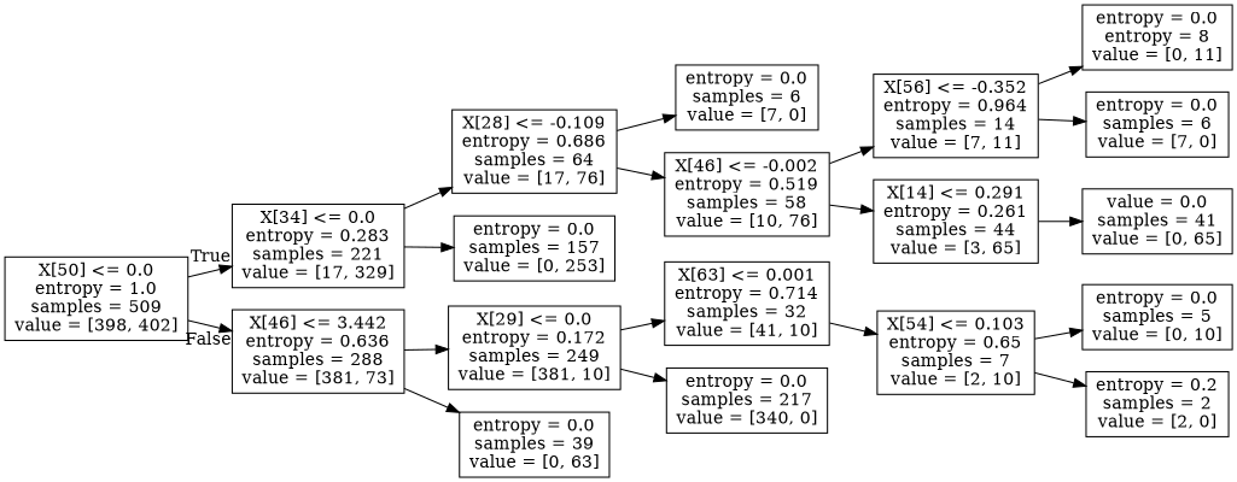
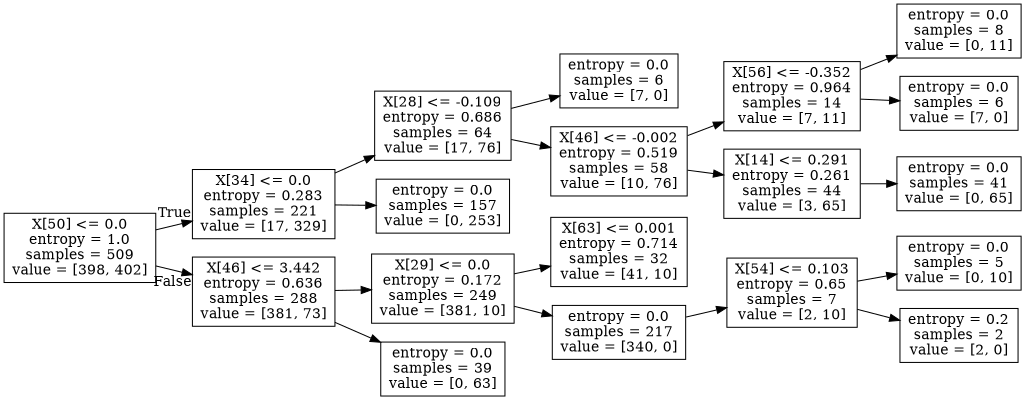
  digraph {
    rankdir=LR
    node [shape=box]
    n1 [label="X[50] <= 0.0\nentropy = 1.0\nsamples = 509\nvalue = [398, 402]"]
    n2 [label="X[34] <= 0.0\nentropy = 0.283\nsamples = 221\nvalue = [17, 329]"]
    n3 [label="X[46] <= 3.442\nentropy = 0.636\nsamples = 288\nvalue = [381, 73]"]
    n4 [label="X[28] <= -0.109\nentropy = 0.686\nsamples = 64\nvalue = [17, 76]"]
    n5 [label="entropy = 0.0\nsamples = 157\nvalue = [0, 253]"]
    n6 [label="X[29] <= 0.0\nentropy = 0.172\nsamples = 249\nvalue = [381, 10]"]
    n7 [label="entropy = 0.0\nsamples = 39\nvalue = [0, 63]"]
    n8 [label="entropy = 0.0\nsamples = 6\nvalue = [7, 0]"]
    n9 [label="X[46] <= -0.002\nentropy = 0.519\nsamples = 58\nvalue = [10, 76]"]
    n10 [label="X[56] <= -0.352\nentropy = 0.964\nsamples = 14\nvalue = [7, 11]"]
    n11 [label="X[14] <= 0.291\nentropy = 0.261\nsamples = 44\nvalue = [3, 65]"]
-   n12 [label="entropy = 0.0\nentropy = 8\nvalue = [0, 11]"]
+   n12 [label="entropy = 0.0\nsamples = 8\nvalue = [0, 11]"]
    n13 [label="entropy = 0.0\nsamples = 6\nvalue = [7, 0]"]
-   n14 [label="value = 0.0\nsamples = 41\nvalue = [0, 65]"]
+   n14 [label="entropy = 0.0\nsamples = 41\nvalue = [0, 65]"]
    n15 [label="X[63] <= 0.001\nentropy = 0.714\nsamples = 32\nvalue = [41, 10]"]
    n16 [label="entropy = 0.0\nsamples = 217\nvalue = [340, 0]"]
    n17 [label="X[54] <= 0.103\nentropy = 0.65\nsamples = 7\nvalue = [2, 10]"]
    n18 [label="entropy = 0.0\nsamples = 5\nvalue = [0, 10]"]
    n19 [label="entropy = 0.2\nsamples = 2\nvalue = [2, 0]"]
    n1 -> n2 [headlabel=True labelangle=45 labeldistance=2.5]
    n1 -> n3 [headlabel=False labelangle=-45 labeldistance=2.5]
    n2 -> n4
    n2 -> n5
    n3 -> n6
    n3 -> n7
    n4 -> n8
    n4 -> n9
    n6 -> n15
    n6 -> n16
    n9 -> n10
    n9 -> n11
    n10 -> n12
    n10 -> n13
    n11 -> n14
-   n15 -> n17
+   n16 -> n17
    n17 -> n18
    n17 -> n19
  }
